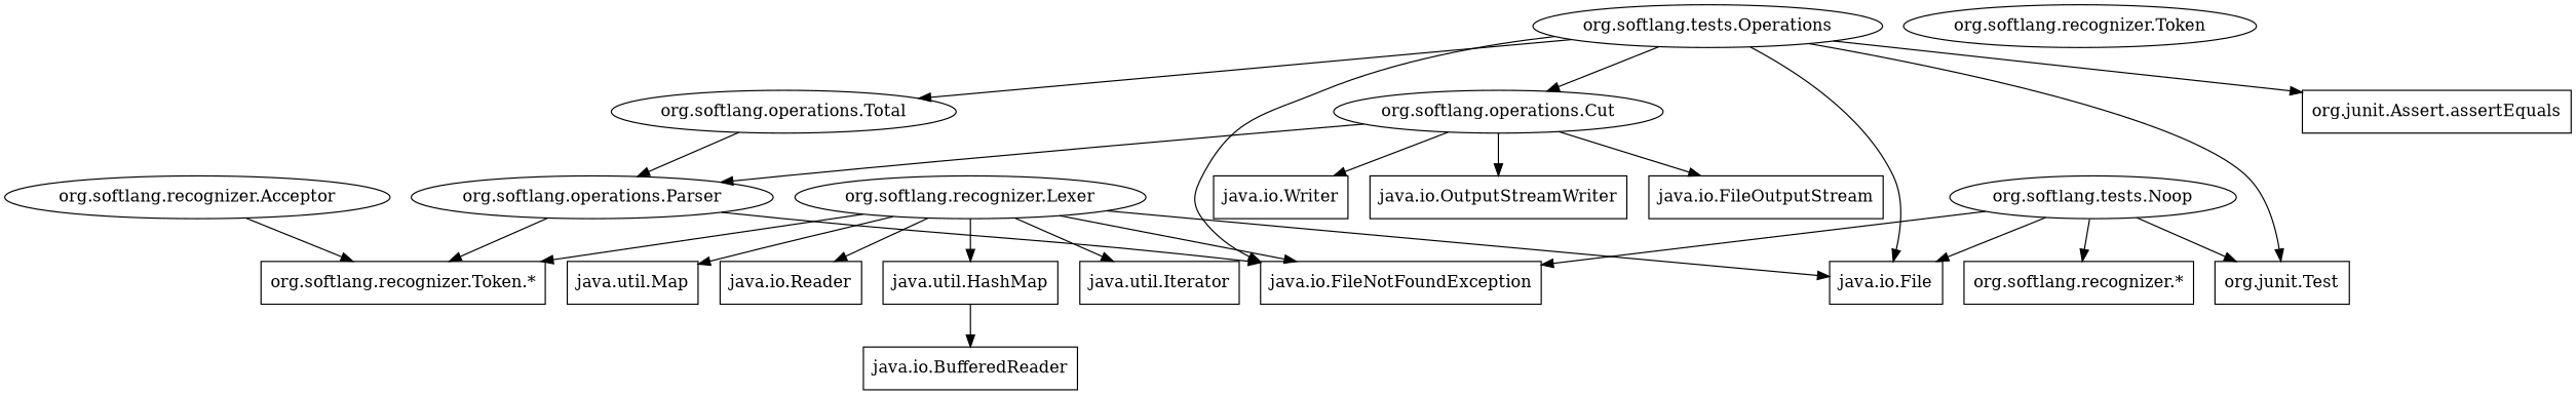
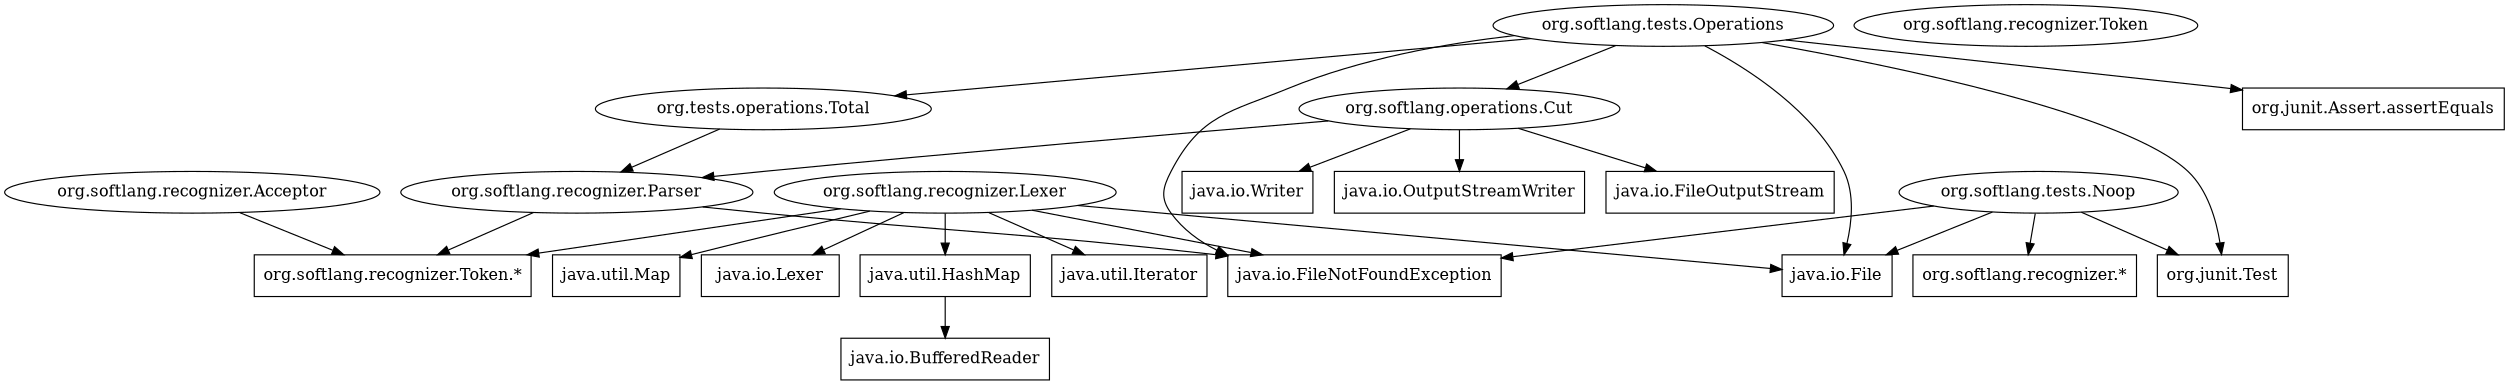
  digraph {
    node [shape=box]
    "org.softlang.operations.Cut" [shape=ellipse]
-   "org.softlang.recognizer.Parser" [shape=ellipse label="org.softlang.operations.Parser"]
+   "org.softlang.recognizer.Parser" [shape=ellipse]
    "java.io.Writer"
    "java.io.OutputStreamWriter"
    "java.io.FileOutputStream"
    "org.softlang.recognizer.Token.*"
    "java.io.FileNotFoundException"
-   "org.softlang.operations.Total" [shape=ellipse]
+   "org.softlang.operations.Total" [shape=ellipse label="org.tests.operations.Total"]
    "org.softlang.recognizer.Acceptor" [shape=ellipse]
    "org.softlang.recognizer.Lexer" [shape=ellipse]
    "java.io.File"
-   "java.io.Reader"
+   "java.io.Reader" [label="java.io.Lexer"]
    "java.util.HashMap"
    "java.util.Iterator"
    "java.util.Map"
    "java.io.BufferedReader"
    "org.softlang.recognizer.Token" [shape=ellipse]
    "org.softlang.tests.Noop" [shape=ellipse]
    "org.junit.Test"
    "org.softlang.recognizer.*"
    "org.softlang.tests.Operations" [shape=ellipse]
    "org.junit.Assert.assertEquals"
    "org.softlang.operations.Cut" -> "org.softlang.recognizer.Parser"
    "org.softlang.operations.Cut" -> "java.io.Writer"
    "org.softlang.operations.Cut" -> "java.io.OutputStreamWriter"
    "org.softlang.operations.Cut" -> "java.io.FileOutputStream"
    "org.softlang.recognizer.Parser" -> "org.softlang.recognizer.Token.*"
    "org.softlang.recognizer.Parser" -> "java.io.FileNotFoundException"
    "org.softlang.operations.Total" -> "org.softlang.recognizer.Parser"
    "org.softlang.recognizer.Acceptor" -> "org.softlang.recognizer.Token.*"
    "org.softlang.recognizer.Lexer" -> "org.softlang.recognizer.Token.*"
    "org.softlang.recognizer.Lexer" -> "java.io.FileNotFoundException"
    "org.softlang.recognizer.Lexer" -> "java.io.File"
    "org.softlang.recognizer.Lexer" -> "java.io.Reader"
    "org.softlang.recognizer.Lexer" -> "java.util.HashMap"
    "org.softlang.recognizer.Lexer" -> "java.util.Iterator"
    "org.softlang.recognizer.Lexer" -> "java.util.Map"
    "java.util.HashMap" -> "java.io.BufferedReader"
    "org.softlang.tests.Noop" -> "java.io.FileNotFoundException"
    "org.softlang.tests.Noop" -> "java.io.File"
    "org.softlang.tests.Noop" -> "org.junit.Test"
    "org.softlang.tests.Noop" -> "org.softlang.recognizer.*"
    "org.softlang.tests.Operations" -> "org.softlang.operations.Cut"
    "org.softlang.tests.Operations" -> "java.io.FileNotFoundException"
    "org.softlang.tests.Operations" -> "org.softlang.operations.Total"
    "org.softlang.tests.Operations" -> "java.io.File"
    "org.softlang.tests.Operations" -> "org.junit.Test"
    "org.softlang.tests.Operations" -> "org.junit.Assert.assertEquals"
  }
